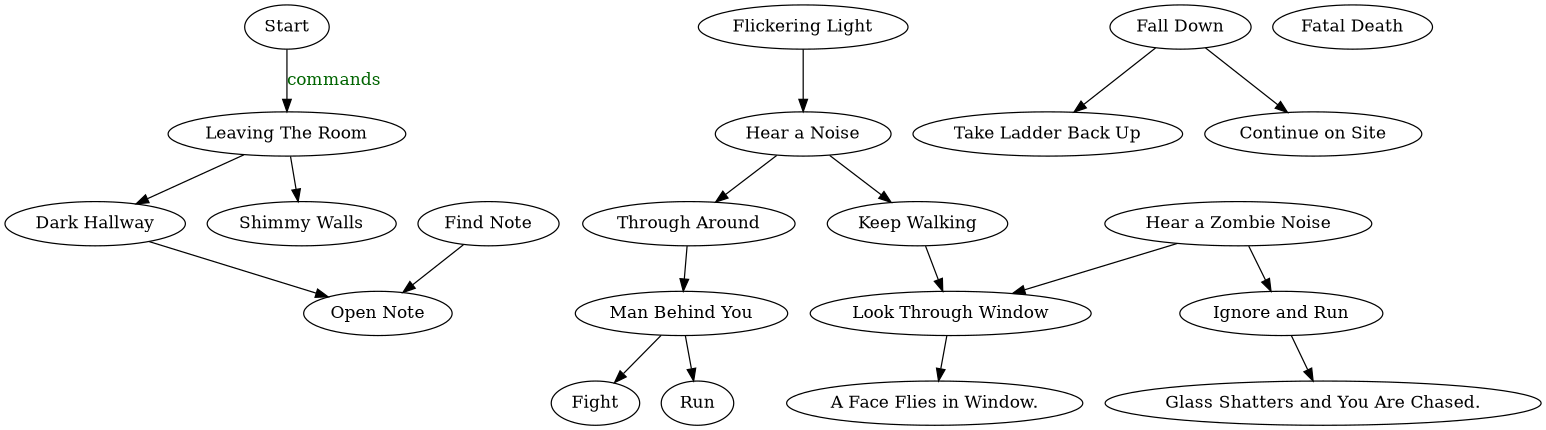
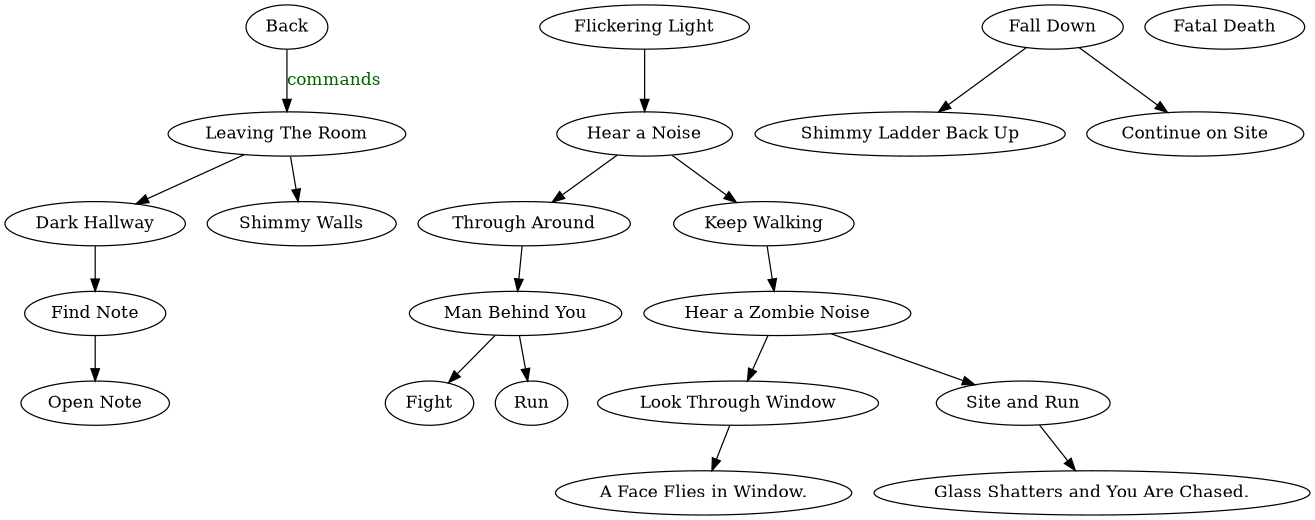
  digraph {
-   n1 [label=Start]
+   n1 [label=Back]
    n2 [label="Leaving The Room"]
    n3 [label="Dark Hallway"]
    n4 [label="Shimmy Walls"]
    n5 [label="Find Note"]
    n6 [label="Flickering Light"]
    n7 [label="Hear a Noise"]
    n8 [label="Open Note"]
    n9 [label="Through Around"]
    n10 [label="Keep Walking"]
    n11 [label="Fall Down"]
-   n12 [label="Take Ladder Back Up"]
+   n12 [label="Shimmy Ladder Back Up"]
    n13 [label="Continue on Site"]
    n14 [label="Man Behind You"]
    n15 [label=Fight]
    n16 [label=Run]
    n17 [label="Hear a Zombie Noise"]
    n18 [label="Look Through Window"]
-   n19 [label="Ignore and Run"]
+   n19 [label="Site and Run"]
    n20 [label="Fatal Death"]
    n21 [label="A Face Flies in Window."]
    n22 [label="Glass Shatters and You Are Chased."]
    n1 -> n2 [fontcolor=darkgreen label=commands]
    n2 -> n3
    n2 -> n4
-   n3 -> n8
+   n3 -> n5
    n5 -> n8
    n6 -> n7
    n7 -> n9
    n7 -> n10
    n9 -> n14
-   n10 -> n18
+   n10 -> n17
    n11 -> n12
    n11 -> n13
    n14 -> n15
    n14 -> n16
    n17 -> n18
    n17 -> n19
    n18 -> n21
    n19 -> n22
  }
